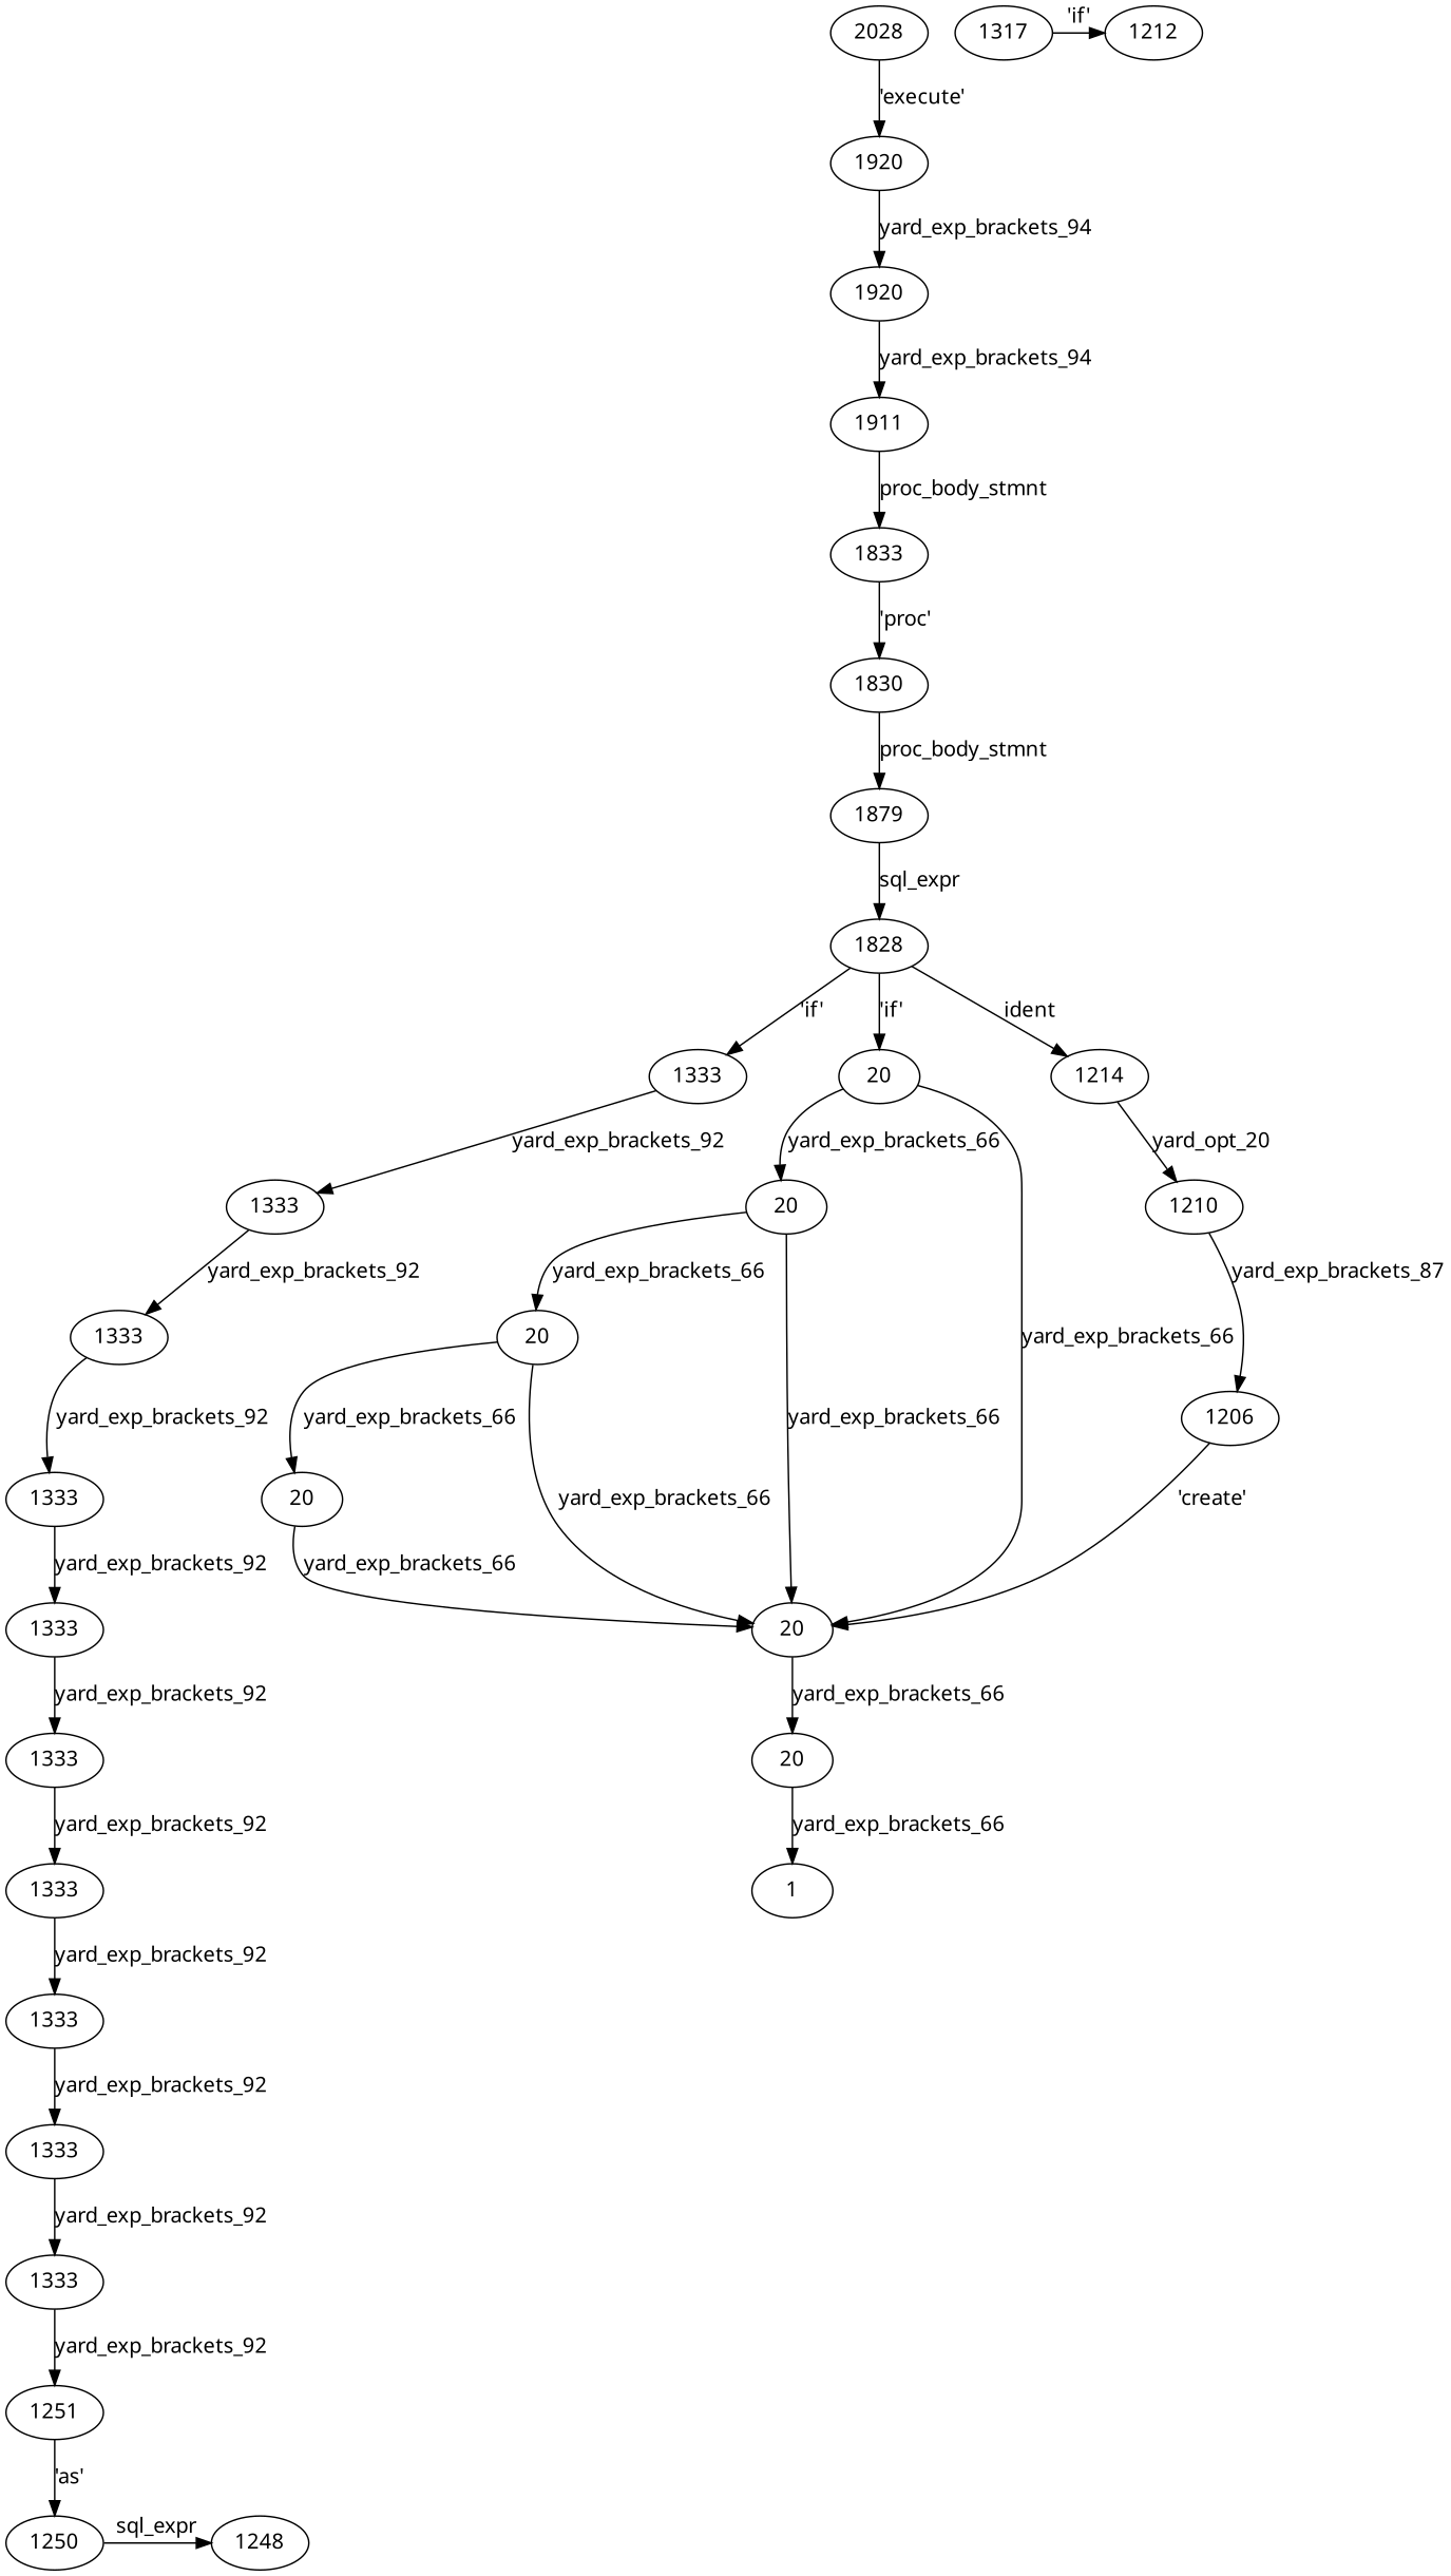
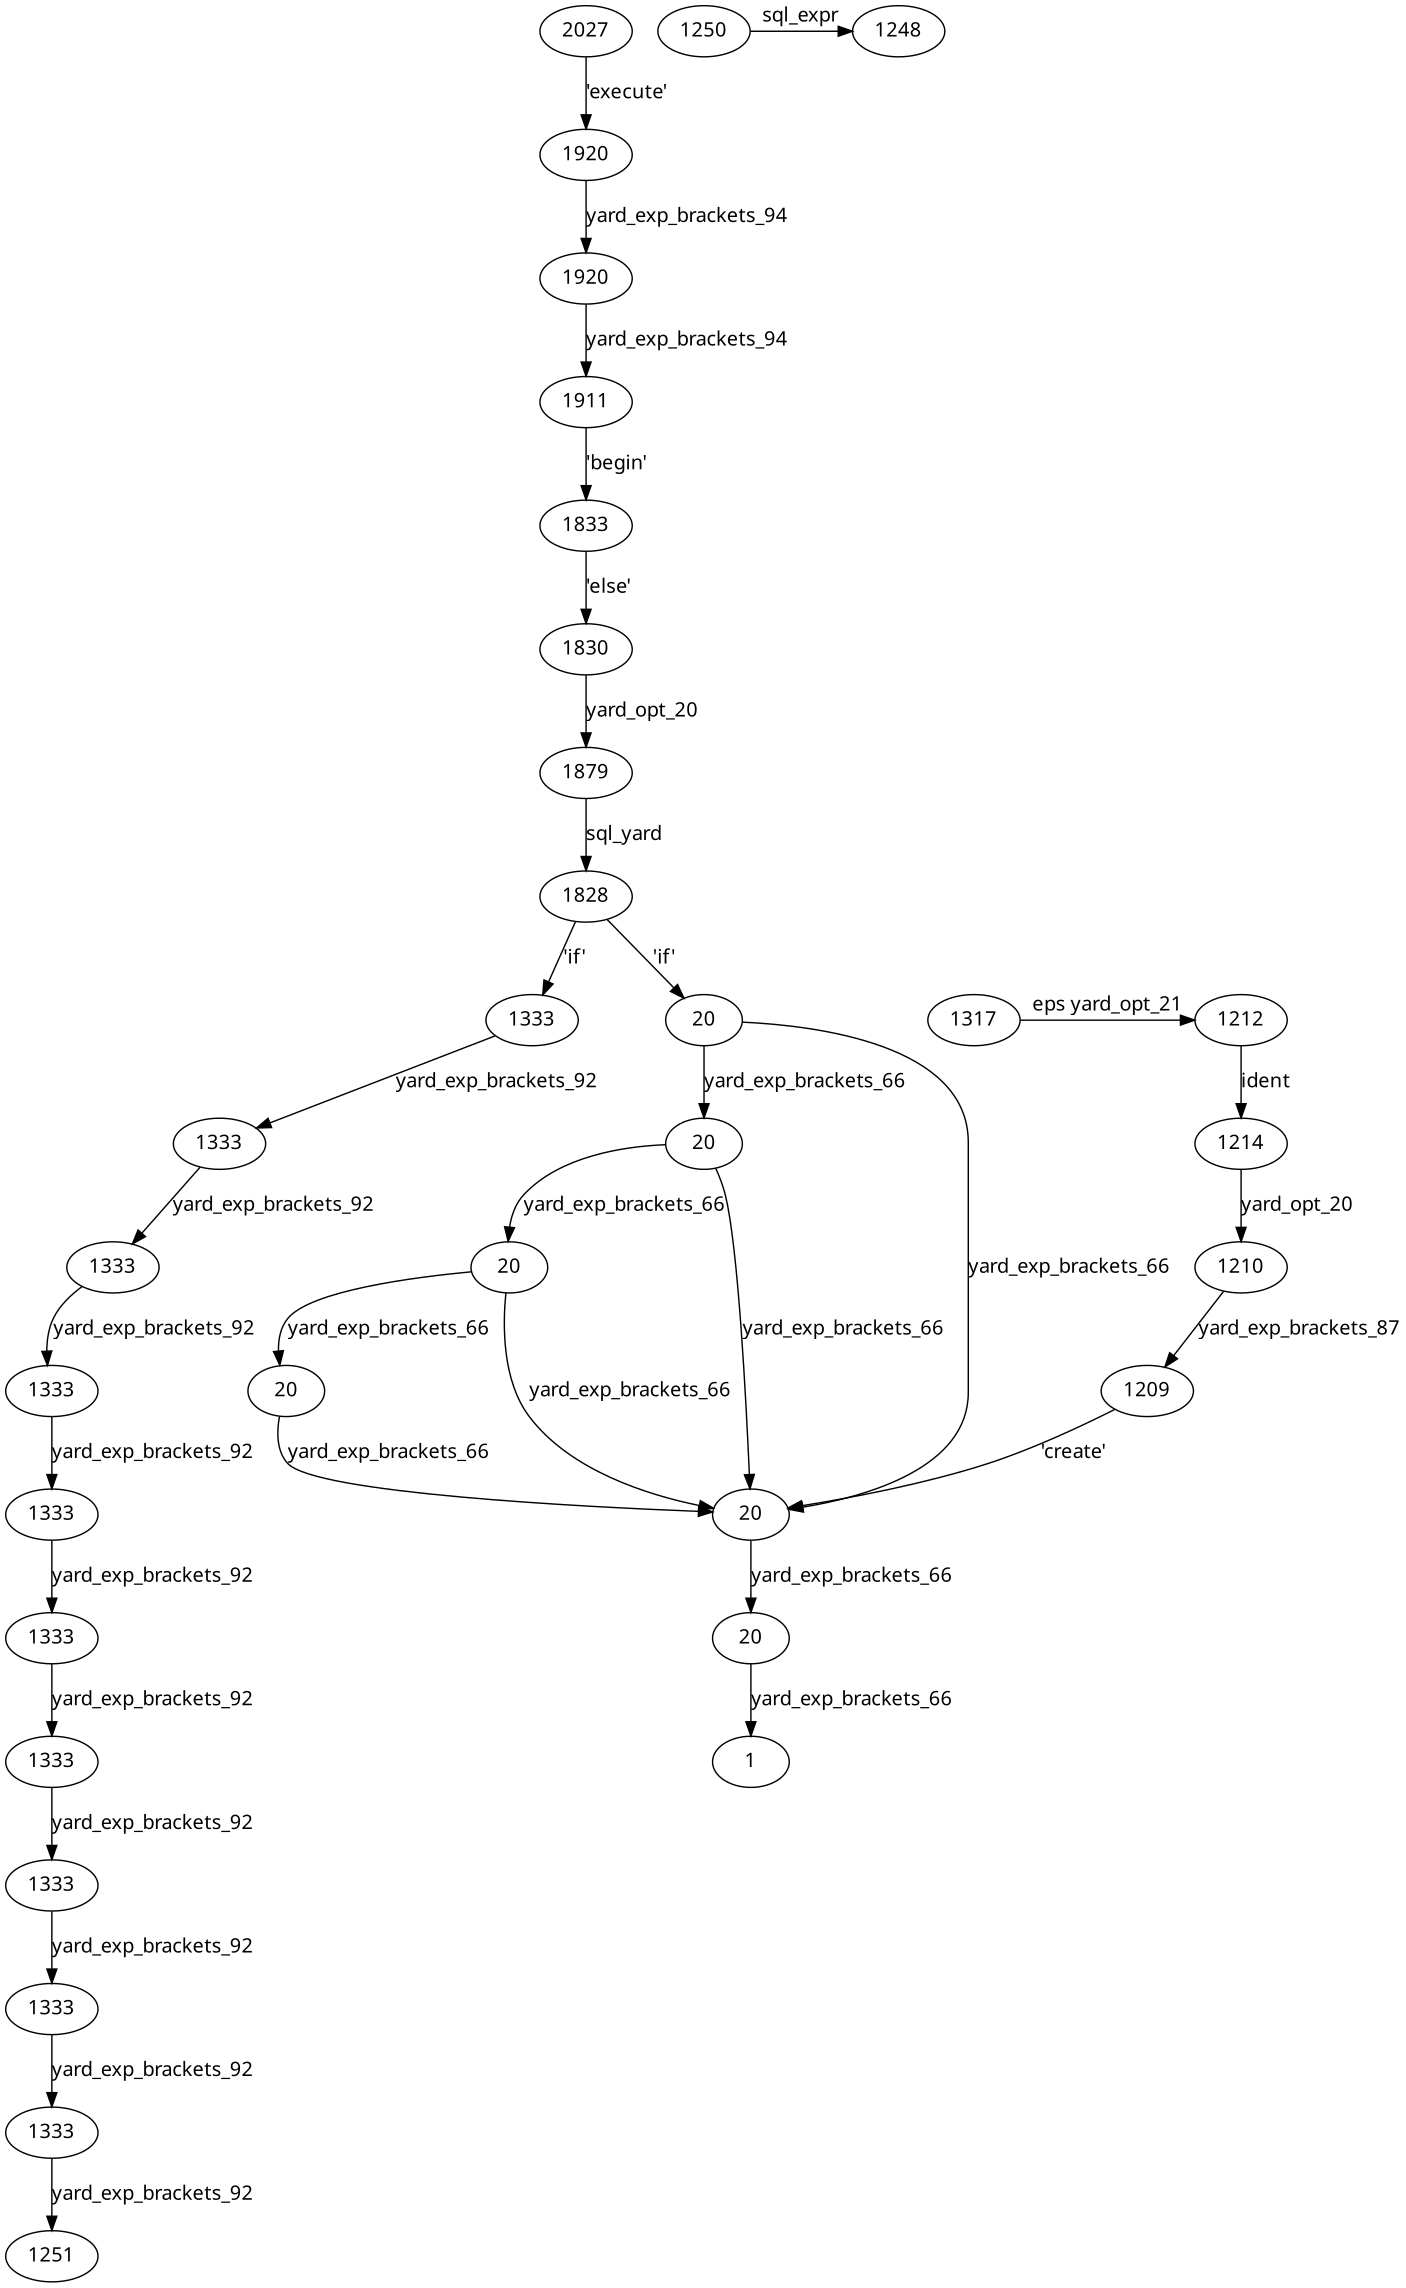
  digraph {
    fontname="Noto Sans"
    rankdir=TB
    node [fontname="Noto Sans"]
    edge [fontname="Noto Sans"]
-   n1 [label=2028]
+   n1 [label=2027]
    n2 [label=1920]
    n3 [label=1920]
    n4 [label=1911]
    n5 [label=1833]
    n6 [label=1830]
    n7 [label=1879]
    n8 [label=1828]
    n9 [label=1333]
    n10 [label=20]
    n11 [label=1214]
    n12 [label=1333]
    n13 [label=20]
    n14 [label=1333]
    n15 [label=20]
    n16 [label=1333]
    n17 [label=20]
    n18 [label=1333]
    n19 [label=1333]
    n20 [label=1333]
    n21 [label=1333]
    n22 [label=1333]
    n23 [label=1333]
    n24 [label=1251]
    n25 [label=1250]
    n26 [label=1248]
    n27 [label=1317]
    n28 [label=1212]
    n29 [label=1210]
-   n30 [label=1206]
+   n30 [label=1209]
    n31 [label=20]
    n32 [label=20]
    n33 [label=1]
    subgraph sub_1 {
      rank=same
      n1
    }
    subgraph sub_2 {
      rank=same
      n2
    }
    subgraph sub_3 {
      rank=same
      n3
    }
    subgraph sub_4 {
      rank=same
      n4
    }
    subgraph sub_5 {
      rank=same
      n5
    }
    subgraph sub_6 {
      rank=same
      n6
    }
    subgraph sub_7 {
      rank=same
      n7
    }
    subgraph sub_8 {
      rank=same
      n8
    }
    subgraph sub_9 {
      rank=same
      n9
      n10
    }
    subgraph sub_10 {
      rank=same
      n11
    }
    subgraph sub_11 {
      rank=same
      n12
      n13
    }
    subgraph sub_12 {
      rank=same
      n14
      n15
    }
    subgraph sub_13 {
      rank=same
      n16
      n17
    }
    subgraph sub_14 {
      rank=same
      n18
    }
    subgraph sub_15 {
      rank=same
      n19
    }
    subgraph sub_16 {
      rank=same
      n20
    }
    subgraph sub_17 {
      rank=same
      n21
    }
    subgraph sub_18 {
      rank=same
      n22
    }
    subgraph sub_19 {
      rank=same
      n23
    }
    subgraph sub_20 {
      rank=same
      n24
    }
    subgraph sub_21 {
      rank=same
      n25
      n26
    }
    subgraph sub_22 {
      rank=same
      n27
      n28
    }
    subgraph sub_23 {
      rank=same
      n29
    }
    subgraph sub_24 {
      rank=same
      n30
    }
    subgraph sub_25 {
      rank=same
      n31
    }
    subgraph sub_26 {
      rank=same
      n32
    }
    subgraph sub_27 {
      rank=same
      n33
    }
    n1 -> n2 [label="'execute'"]
    n2 -> n3 [label=yard_exp_brackets_94]
    n3 -> n4 [label=yard_exp_brackets_94]
-   n4 -> n5 [label=proc_body_stmnt]
-   n5 -> n6 [label="'proc'"]
-   n6 -> n7 [label=proc_body_stmnt]
-   n7 -> n8 [label=sql_expr]
+   n4 -> n5 [label="'begin'"]
+   n5 -> n6 [label="'else'"]
+   n6 -> n7 [label=yard_opt_20]
+   n7 -> n8 [label=sql_yard]
    n8 -> n9 [label="'if'"]
    n8 -> n10 [label="'if'"]
    n9 -> n12 [label=yard_exp_brackets_92]
    n10 -> n13 [label=yard_exp_brackets_66]
    n10 -> n31 [label=yard_exp_brackets_66]
    n11 -> n29 [label=yard_opt_20]
    n12 -> n14 [label=yard_exp_brackets_92]
    n13 -> n15 [label=yard_exp_brackets_66]
    n13 -> n31 [label=yard_exp_brackets_66]
    n14 -> n16 [label=yard_exp_brackets_92]
    n15 -> n17 [label=yard_exp_brackets_66]
    n15 -> n31 [label=yard_exp_brackets_66]
    n16 -> n18 [label=yard_exp_brackets_92]
    n17 -> n31 [label=yard_exp_brackets_66]
    n18 -> n19 [label=yard_exp_brackets_92]
    n19 -> n20 [label=yard_exp_brackets_92]
    n20 -> n21 [label=yard_exp_brackets_92]
    n21 -> n22 [label=yard_exp_brackets_92]
    n22 -> n23 [label=yard_exp_brackets_92]
    n23 -> n24 [label=yard_exp_brackets_92]
-   n24 -> n25 [label="'as'"]
    n25 -> n26 [label=sql_expr]
-   n27 -> n28 [label="'if'"]
-   n8 -> n11 [label=ident]
+   n27 -> n28 [label="eps yard_opt_21"]
+   n28 -> n11 [label=ident]
    n29 -> n30 [label=yard_exp_brackets_87]
    n30 -> n31 [label="'create'"]
    n31 -> n32 [label=yard_exp_brackets_66]
    n32 -> n33 [label=yard_exp_brackets_66]
  }
